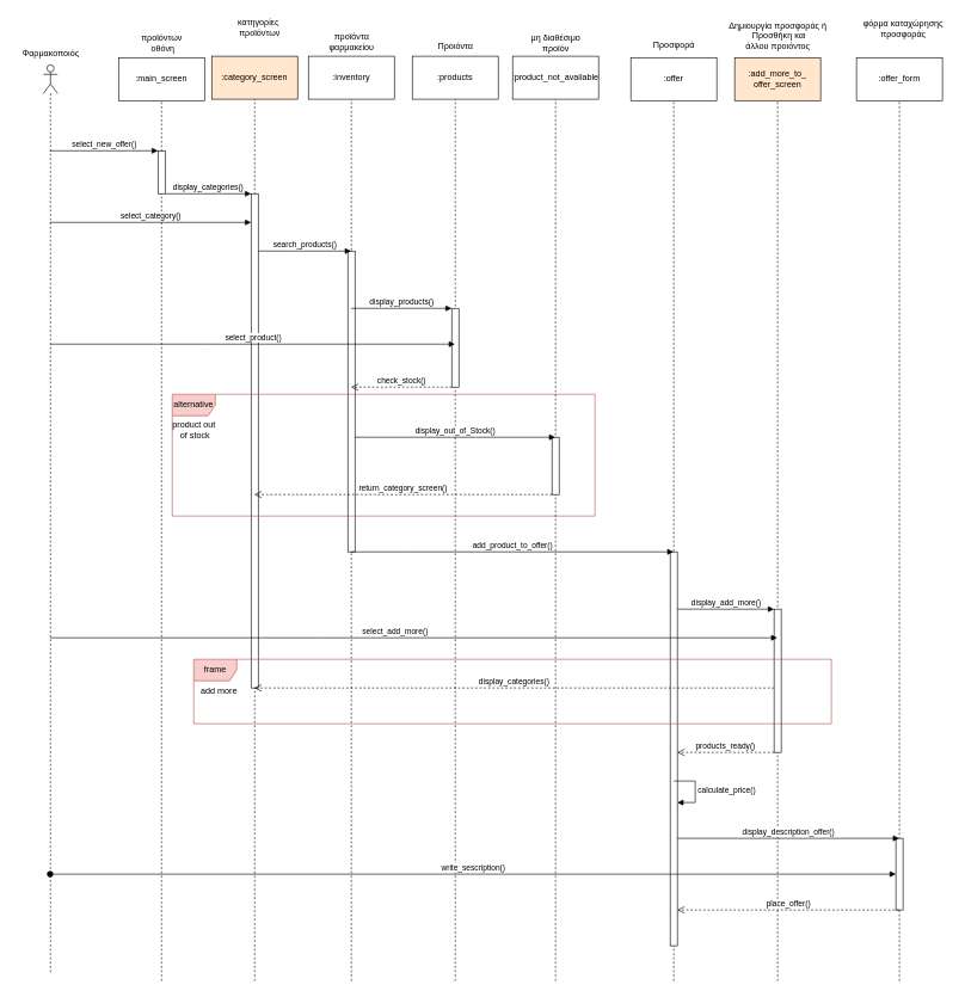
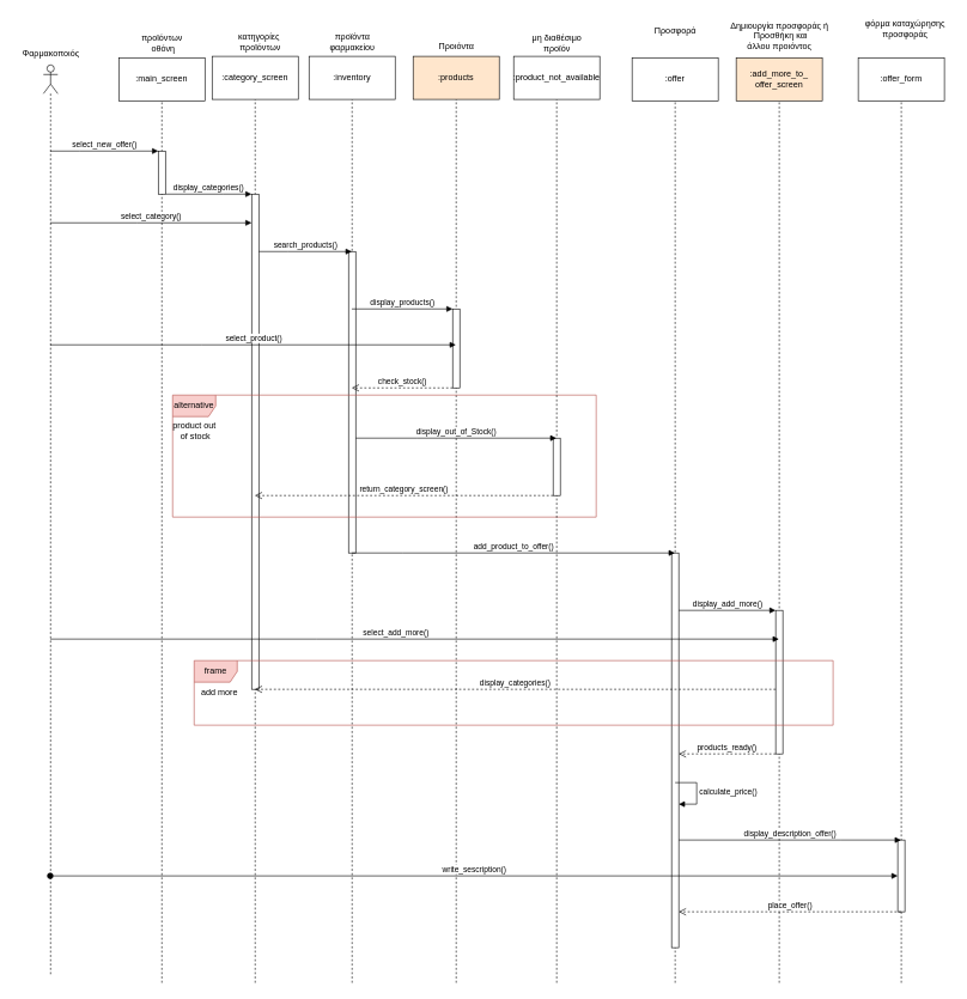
  <mxCell id="0" />
  <mxCell id="1" parent="0" />
  <mxCell id="2" value="" style="shape=umlLifeline;perimeter=lifelinePerimeter;whiteSpace=wrap;html=1;container=1;dropTarget=0;collapsible=0;recursiveResize=0;outlineConnect=0;portConstraint=eastwest;newEdgeStyle={&quot;edgeStyle&quot;:&quot;elbowEdgeStyle&quot;,&quot;elbow&quot;:&quot;vertical&quot;,&quot;curved&quot;:0,&quot;rounded&quot;:0};participant=umlActor;" parent="1" vertex="1"><mxGeometry x="60" y="90" width="20" height="1270" as="geometry" /></mxCell>
  <mxCell id="3" value="Φαρμακοποιός" style="text;html=1;align=center;verticalAlign=middle;resizable=0;points=[];autosize=1;strokeColor=none;fillColor=none;" parent="1" vertex="1"><mxGeometry x="20" y="60" width="100" height="30" as="geometry" /></mxCell>
  <mxCell id="4" value="" style="shape=umlLifeline;perimeter=lifelinePerimeter;whiteSpace=wrap;html=1;container=1;dropTarget=0;collapsible=0;recursiveResize=0;outlineConnect=0;portConstraint=eastwest;newEdgeStyle={&quot;edgeStyle&quot;:&quot;elbowEdgeStyle&quot;,&quot;elbow&quot;:&quot;vertical&quot;,&quot;curved&quot;:0,&quot;rounded&quot;:0};participant=umlBoundary;" parent="1" vertex="1"><mxGeometry x="200" y="90" width="50" height="1280" as="geometry" /></mxCell>
  <mxCell id="5" value="" style="html=1;points=[];perimeter=orthogonalPerimeter;outlineConnect=0;targetShapes=umlLifeline;portConstraint=eastwest;newEdgeStyle={&quot;edgeStyle&quot;:&quot;elbowEdgeStyle&quot;,&quot;elbow&quot;:&quot;vertical&quot;,&quot;curved&quot;:0,&quot;rounded&quot;:0};" parent="4" vertex="1"><mxGeometry x="20" y="120" width="10" height="60" as="geometry" /></mxCell>
  <mxCell id="6" value="προϊόντων&lt;br&gt;&amp;nbsp;οθόνη" style="text;html=1;align=center;verticalAlign=middle;resizable=0;points=[];autosize=1;strokeColor=none;fillColor=none;" parent="1" vertex="1"><mxGeometry x="195" y="40" width="60" height="40" as="geometry" /></mxCell>
  <mxCell id="7" value="" style="shape=umlLifeline;perimeter=lifelinePerimeter;whiteSpace=wrap;html=1;container=1;dropTarget=0;collapsible=0;recursiveResize=0;outlineConnect=0;portConstraint=eastwest;newEdgeStyle={&quot;edgeStyle&quot;:&quot;elbowEdgeStyle&quot;,&quot;elbow&quot;:&quot;vertical&quot;,&quot;curved&quot;:0,&quot;rounded&quot;:0};participant=umlBoundary;" parent="1" vertex="1"><mxGeometry x="330" y="90" width="50" height="1280" as="geometry" /></mxCell>
  <mxCell id="8" value="" style="html=1;points=[];perimeter=orthogonalPerimeter;outlineConnect=0;targetShapes=umlLifeline;portConstraint=eastwest;newEdgeStyle={&quot;edgeStyle&quot;:&quot;elbowEdgeStyle&quot;,&quot;elbow&quot;:&quot;vertical&quot;,&quot;curved&quot;:0,&quot;rounded&quot;:0};" parent="7" vertex="1"><mxGeometry x="20" y="180" width="10" height="690" as="geometry" /></mxCell>
- <mxCell id="9" value="κατηγορίες&lt;br&gt;&amp;nbsp;προϊόντων" style="text;html=1;align=center;verticalAlign=middle;resizable=0;points=[];autosize=1;strokeColor=none;fillColor=none;" parent="1" vertex="1"><mxGeometry x="320" y="18" width="80" height="40" as="geometry" /></mxCell>
+ <mxCell id="9" value="κατηγορίες&lt;br&gt;&amp;nbsp;προϊόντων" style="text;html=1;align=center;verticalAlign=middle;resizable=0;points=[];autosize=1;strokeColor=none;fillColor=none;" parent="1" vertex="1"><mxGeometry x="320" y="38" width="80" height="40" as="geometry" /></mxCell>
  <mxCell id="10" value="" style="shape=umlLifeline;perimeter=lifelinePerimeter;whiteSpace=wrap;html=1;container=1;dropTarget=0;collapsible=0;recursiveResize=0;outlineConnect=0;portConstraint=eastwest;newEdgeStyle={&quot;edgeStyle&quot;:&quot;elbowEdgeStyle&quot;,&quot;elbow&quot;:&quot;vertical&quot;,&quot;curved&quot;:0,&quot;rounded&quot;:0};participant=umlEntity;" parent="1" vertex="1"><mxGeometry x="470" y="90" width="40" height="1280" as="geometry" /></mxCell>
  <mxCell id="11" value="" style="html=1;points=[];perimeter=orthogonalPerimeter;outlineConnect=0;targetShapes=umlLifeline;portConstraint=eastwest;newEdgeStyle={&quot;edgeStyle&quot;:&quot;elbowEdgeStyle&quot;,&quot;elbow&quot;:&quot;vertical&quot;,&quot;curved&quot;:0,&quot;rounded&quot;:0};" parent="10" vertex="1"><mxGeometry x="15" y="260" width="10" height="420" as="geometry" /></mxCell>
  <mxCell id="12" value="προϊόντα&lt;br style=&quot;border-color: var(--border-color); background-color: rgb(255, 255, 255);&quot;&gt;&lt;span style=&quot;background-color: rgb(255, 255, 255);&quot;&gt;φαρμακείου&lt;/span&gt;" style="text;html=1;align=center;verticalAlign=middle;resizable=0;points=[];autosize=1;strokeColor=none;fillColor=none;" parent="1" vertex="1"><mxGeometry x="445" y="38" width="90" height="40" as="geometry" /></mxCell>
  <mxCell id="13" value="" style="shape=umlLifeline;perimeter=lifelinePerimeter;whiteSpace=wrap;html=1;container=1;dropTarget=0;collapsible=0;recursiveResize=0;outlineConnect=0;portConstraint=eastwest;newEdgeStyle={&quot;edgeStyle&quot;:&quot;elbowEdgeStyle&quot;,&quot;elbow&quot;:&quot;vertical&quot;,&quot;curved&quot;:0,&quot;rounded&quot;:0};participant=umlBoundary;" parent="1" vertex="1"><mxGeometry x="610" y="90" width="50" height="1280" as="geometry" /></mxCell>
  <mxCell id="14" value="" style="html=1;points=[];perimeter=orthogonalPerimeter;outlineConnect=0;targetShapes=umlLifeline;portConstraint=eastwest;newEdgeStyle={&quot;edgeStyle&quot;:&quot;elbowEdgeStyle&quot;,&quot;elbow&quot;:&quot;vertical&quot;,&quot;curved&quot;:0,&quot;rounded&quot;:0};" parent="13" vertex="1"><mxGeometry x="20" y="340" width="10" height="110" as="geometry" /></mxCell>
  <mxCell id="15" value="Προιόντα" style="text;html=1;align=center;verticalAlign=middle;resizable=0;points=[];autosize=1;strokeColor=none;fillColor=none;" parent="1" vertex="1"><mxGeometry x="600" y="50" width="70" height="30" as="geometry" /></mxCell>
  <mxCell id="16" value="check_stock()" style="html=1;verticalAlign=bottom;endArrow=open;dashed=1;endSize=8;edgeStyle=elbowEdgeStyle;elbow=vertical;curved=0;rounded=0;" parent="1" source="14" target="10" edge="1"><mxGeometry relative="1" as="geometry"><mxPoint x="600" y="540" as="sourcePoint" /><mxPoint x="520" y="540" as="targetPoint" /><Array as="points"><mxPoint x="530" y="540" /></Array></mxGeometry></mxCell>
  <mxCell id="17" value="alternative" style="shape=umlFrame;whiteSpace=wrap;html=1;pointerEvents=0;fillColor=#f8cecc;strokeColor=#b85450;" parent="1" vertex="1"><mxGeometry x="240" y="550" width="590" height="170" as="geometry" /></mxCell>
  <mxCell id="18" value="product out&lt;br&gt;&amp;nbsp;of stock" style="text;html=1;align=center;verticalAlign=middle;resizable=0;points=[];autosize=1;strokeColor=none;fillColor=none;" parent="1" vertex="1"><mxGeometry x="230" y="580" width="80" height="40" as="geometry" /></mxCell>
  <mxCell id="19" value="" style="shape=umlLifeline;perimeter=lifelinePerimeter;whiteSpace=wrap;html=1;container=1;dropTarget=0;collapsible=0;recursiveResize=0;outlineConnect=0;portConstraint=eastwest;newEdgeStyle={&quot;edgeStyle&quot;:&quot;elbowEdgeStyle&quot;,&quot;elbow&quot;:&quot;vertical&quot;,&quot;curved&quot;:0,&quot;rounded&quot;:0};participant=umlBoundary;" parent="1" vertex="1"><mxGeometry x="750" y="90" width="50" height="1280" as="geometry" /></mxCell>
  <mxCell id="20" value="" style="html=1;points=[];perimeter=orthogonalPerimeter;outlineConnect=0;targetShapes=umlLifeline;portConstraint=eastwest;newEdgeStyle={&quot;edgeStyle&quot;:&quot;elbowEdgeStyle&quot;,&quot;elbow&quot;:&quot;vertical&quot;,&quot;curved&quot;:0,&quot;rounded&quot;:0};" parent="19" vertex="1"><mxGeometry x="20" y="520" width="10" height="80" as="geometry" /></mxCell>
  <mxCell id="21" value="μη διαθέσιμο &lt;br&gt;προϊόν" style="text;html=1;align=center;verticalAlign=middle;resizable=0;points=[];autosize=1;strokeColor=none;fillColor=none;" parent="1" vertex="1"><mxGeometry x="730" y="40" width="90" height="40" as="geometry" /></mxCell>
  <mxCell id="22" value="return_category_screen()" style="html=1;verticalAlign=bottom;endArrow=open;dashed=1;endSize=8;edgeStyle=elbowEdgeStyle;elbow=vertical;curved=0;rounded=0;" parent="1" source="20" target="7" edge="1"><mxGeometry relative="1" as="geometry"><mxPoint x="600" y="690" as="sourcePoint" /><mxPoint x="520" y="690" as="targetPoint" /><Array as="points"><mxPoint x="400" y="690" /></Array></mxGeometry></mxCell>
  <mxCell id="23" value="" style="shape=umlLifeline;perimeter=lifelinePerimeter;whiteSpace=wrap;html=1;container=1;dropTarget=0;collapsible=0;recursiveResize=0;outlineConnect=0;portConstraint=eastwest;newEdgeStyle={&quot;edgeStyle&quot;:&quot;elbowEdgeStyle&quot;,&quot;elbow&quot;:&quot;vertical&quot;,&quot;curved&quot;:0,&quot;rounded&quot;:0};participant=umlEntity;" parent="1" vertex="1"><mxGeometry x="920" y="90" width="40" height="1280" as="geometry" /></mxCell>
  <mxCell id="24" value="" style="html=1;points=[];perimeter=orthogonalPerimeter;outlineConnect=0;targetShapes=umlLifeline;portConstraint=eastwest;newEdgeStyle={&quot;edgeStyle&quot;:&quot;elbowEdgeStyle&quot;,&quot;elbow&quot;:&quot;vertical&quot;,&quot;curved&quot;:0,&quot;rounded&quot;:0};" parent="23" vertex="1"><mxGeometry x="15" y="680" width="10" height="550" as="geometry" /></mxCell>
- <mxCell id="25" value="Προσφορά" style="text;html=1;align=center;verticalAlign=middle;resizable=0;points=[];autosize=1;strokeColor=none;fillColor=none;" parent="1" vertex="1"><mxGeometry x="900" y="48" width="80" height="30" as="geometry" /></mxCell>
+ <mxCell id="25" value="Προσφορά" style="text;html=1;align=center;verticalAlign=middle;resizable=0;points=[];autosize=1;strokeColor=none;fillColor=none;" parent="1" vertex="1"><mxGeometry x="900" y="28" width="80" height="30" as="geometry" /></mxCell>
  <mxCell id="26" value="" style="shape=umlLifeline;perimeter=lifelinePerimeter;whiteSpace=wrap;html=1;container=1;dropTarget=0;collapsible=0;recursiveResize=0;outlineConnect=0;portConstraint=eastwest;newEdgeStyle={&quot;edgeStyle&quot;:&quot;elbowEdgeStyle&quot;,&quot;elbow&quot;:&quot;vertical&quot;,&quot;curved&quot;:0,&quot;rounded&quot;:0};participant=umlBoundary;" parent="1" vertex="1"><mxGeometry x="1060" y="90" width="50" height="1280" as="geometry" /></mxCell>
  <mxCell id="27" value="" style="html=1;points=[];perimeter=orthogonalPerimeter;outlineConnect=0;targetShapes=umlLifeline;portConstraint=eastwest;newEdgeStyle={&quot;edgeStyle&quot;:&quot;elbowEdgeStyle&quot;,&quot;elbow&quot;:&quot;vertical&quot;,&quot;curved&quot;:0,&quot;rounded&quot;:0};" parent="26" vertex="1"><mxGeometry x="20" y="760" width="10" height="200" as="geometry" /></mxCell>
  <mxCell id="28" value="frame" style="shape=umlFrame;whiteSpace=wrap;html=1;pointerEvents=0;fillColor=#f8cecc;strokeColor=#b85450;" parent="1" vertex="1"><mxGeometry x="270" y="920" width="890" height="90" as="geometry" /></mxCell>
  <mxCell id="29" value="display_categories()" style="html=1;verticalAlign=bottom;endArrow=open;dashed=1;endSize=8;edgeStyle=elbowEdgeStyle;elbow=vertical;curved=0;rounded=0;" parent="1" source="27" target="7" edge="1"><mxGeometry relative="1" as="geometry"><mxPoint x="1060" y="960" as="sourcePoint" /><mxPoint x="980" y="960" as="targetPoint" /><Array as="points"><mxPoint x="400" y="960" /></Array></mxGeometry></mxCell>
  <mxCell id="30" value="add more" style="text;html=1;align=center;verticalAlign=middle;resizable=0;points=[];autosize=1;strokeColor=none;fillColor=none;" parent="1" vertex="1"><mxGeometry x="270" y="950" width="70" height="30" as="geometry" /></mxCell>
  <mxCell id="31" value="calculate_price()" style="html=1;align=left;spacingLeft=2;endArrow=block;rounded=0;edgeStyle=orthogonalEdgeStyle;curved=0;rounded=0;" parent="1" edge="1"><mxGeometry relative="1" as="geometry"><mxPoint x="940" y="1090" as="sourcePoint" /><Array as="points"><mxPoint x="970" y="1090" /><mxPoint x="970" y="1120" /></Array><mxPoint x="945" y="1120" as="targetPoint" /></mxGeometry></mxCell>
  <mxCell id="32" value="products_ready()" style="html=1;verticalAlign=bottom;endArrow=open;dashed=1;endSize=8;edgeStyle=elbowEdgeStyle;elbow=vertical;curved=0;rounded=0;" parent="1" source="27" target="24" edge="1"><mxGeometry relative="1" as="geometry"><mxPoint x="1060" y="1040" as="sourcePoint" /><mxPoint x="980" y="1040" as="targetPoint" /><Array as="points"><mxPoint x="980" y="1050" /></Array></mxGeometry></mxCell>
  <mxCell id="33" value="Δημιουργία προσφοράς ή&lt;br&gt;&amp;nbsp;Προσθήκη και &lt;br&gt;άλλου προιόντος" style="text;html=1;align=center;verticalAlign=middle;resizable=0;points=[];autosize=1;strokeColor=none;fillColor=none;" parent="1" vertex="1"><mxGeometry x="1005" y="20" width="160" height="60" as="geometry" /></mxCell>
  <mxCell id="34" value="" style="shape=umlLifeline;perimeter=lifelinePerimeter;whiteSpace=wrap;html=1;container=1;dropTarget=0;collapsible=0;recursiveResize=0;outlineConnect=0;portConstraint=eastwest;newEdgeStyle={&quot;edgeStyle&quot;:&quot;elbowEdgeStyle&quot;,&quot;elbow&quot;:&quot;vertical&quot;,&quot;curved&quot;:0,&quot;rounded&quot;:0};participant=umlBoundary;" parent="1" vertex="1"><mxGeometry x="1230" y="90" width="50" height="1280" as="geometry" /></mxCell>
  <mxCell id="35" value="" style="html=1;points=[];perimeter=orthogonalPerimeter;outlineConnect=0;targetShapes=umlLifeline;portConstraint=eastwest;newEdgeStyle={&quot;edgeStyle&quot;:&quot;elbowEdgeStyle&quot;,&quot;elbow&quot;:&quot;vertical&quot;,&quot;curved&quot;:0,&quot;rounded&quot;:0};" parent="34" vertex="1"><mxGeometry x="20" y="1080" width="10" height="100" as="geometry" /></mxCell>
  <mxCell id="36" value="φόρμα καταχώρησης&lt;br&gt;&amp;nbsp;προσφοράς&amp;nbsp;" style="text;html=1;align=center;verticalAlign=middle;resizable=0;points=[];autosize=1;strokeColor=none;fillColor=none;" parent="1" vertex="1"><mxGeometry x="1195" y="20" width="130" height="40" as="geometry" /></mxCell>
  <mxCell id="37" value="write_sescription()" style="html=1;verticalAlign=bottom;startArrow=oval;startFill=1;endArrow=block;startSize=8;edgeStyle=elbowEdgeStyle;elbow=vertical;curved=0;rounded=0;" parent="1" source="2" target="35" edge="1"><mxGeometry width="60" relative="1" as="geometry"><mxPoint x="246.8" y="1220" as="sourcePoint" /><mxPoint x="1170" y="1220" as="targetPoint" /></mxGeometry></mxCell>
  <mxCell id="38" value="place_offer()" style="html=1;verticalAlign=bottom;endArrow=open;dashed=1;endSize=8;edgeStyle=elbowEdgeStyle;elbow=vertical;curved=0;rounded=0;" parent="1" source="34" target="24" edge="1"><mxGeometry relative="1" as="geometry"><mxPoint x="1090" y="1260" as="sourcePoint" /><mxPoint x="1010" y="1260" as="targetPoint" /><Array as="points"><mxPoint x="1190" y="1270" /></Array></mxGeometry></mxCell>
  <mxCell id="39" value=":main_screen" style="rounded=0;whiteSpace=wrap;html=1;" parent="1" vertex="1"><mxGeometry x="165" y="80" width="120" height="60" as="geometry" /></mxCell>
- <mxCell id="40" value=":category_screen" style="whiteSpace=wrap;html=1;fillColor=#ffe6cc;" parent="1" vertex="1"><mxGeometry x="295" y="78" width="120" height="60" as="geometry" /></mxCell>
+ <mxCell id="40" value=":category_screen" style="whiteSpace=wrap;html=1;" parent="1" vertex="1"><mxGeometry x="295" y="78" width="120" height="60" as="geometry" /></mxCell>
  <mxCell id="41" value=":inventory" style="whiteSpace=wrap;html=1;" parent="1" vertex="1"><mxGeometry x="430" y="78" width="120" height="60" as="geometry" /></mxCell>
- <mxCell id="42" value=":products" style="whiteSpace=wrap;html=1;" parent="1" vertex="1"><mxGeometry x="575" y="78" width="120" height="60" as="geometry" /></mxCell>
+ <mxCell id="42" value=":products" style="whiteSpace=wrap;html=1;fillColor=#ffe6cc;" parent="1" vertex="1"><mxGeometry x="575" y="78" width="120" height="60" as="geometry" /></mxCell>
  <mxCell id="43" value=":product_not_available" style="whiteSpace=wrap;html=1;" parent="1" vertex="1"><mxGeometry x="715" y="78" width="120" height="60" as="geometry" /></mxCell>
  <mxCell id="44" value=":offer" style="whiteSpace=wrap;html=1;" parent="1" vertex="1"><mxGeometry x="880" y="80" width="120" height="60" as="geometry" /></mxCell>
  <mxCell id="45" value=":add_more_to_&lt;br&gt;offer_screen" style="whiteSpace=wrap;html=1;fillColor=#ffe6cc;" parent="1" vertex="1"><mxGeometry x="1025" y="80" width="120" height="60" as="geometry" /></mxCell>
  <mxCell id="46" value=":offer_form" style="whiteSpace=wrap;html=1;" parent="1" vertex="1"><mxGeometry x="1195" y="80" width="120" height="60" as="geometry" /></mxCell>
  <mxCell id="47" value="select_new_offer()" style="html=1;verticalAlign=bottom;endArrow=block;edgeStyle=elbowEdgeStyle;elbow=vertical;curved=0;rounded=0;" parent="1" source="2" target="5" edge="1"><mxGeometry width="80" relative="1" as="geometry"><mxPoint x="110" y="210" as="sourcePoint" /><mxPoint x="190" y="210" as="targetPoint" /><Array as="points"><mxPoint x="110" y="210" /></Array></mxGeometry></mxCell>
  <mxCell id="48" value="display_categories()" style="html=1;verticalAlign=bottom;endArrow=block;edgeStyle=elbowEdgeStyle;elbow=vertical;curved=0;rounded=0;" parent="1" source="5" target="8" edge="1"><mxGeometry width="80" relative="1" as="geometry"><mxPoint x="255" y="270" as="sourcePoint" /><mxPoint x="335" y="270" as="targetPoint" /><Array as="points"><mxPoint x="310" y="270" /></Array></mxGeometry></mxCell>
  <mxCell id="49" value="select_category()" style="html=1;verticalAlign=bottom;endArrow=block;edgeStyle=elbowEdgeStyle;elbow=vertical;curved=0;rounded=0;" parent="1" source="2" target="8" edge="1"><mxGeometry width="80" relative="1" as="geometry"><mxPoint x="150" y="330" as="sourcePoint" /><mxPoint x="230" y="330" as="targetPoint" /><Array as="points"><mxPoint x="190" y="310" /></Array></mxGeometry></mxCell>
  <mxCell id="50" value="search_products()" style="html=1;verticalAlign=bottom;endArrow=block;edgeStyle=elbowEdgeStyle;elbow=vertical;curved=0;rounded=0;" parent="1" source="8" target="10" edge="1"><mxGeometry width="80" relative="1" as="geometry"><mxPoint x="380" y="380" as="sourcePoint" /><mxPoint x="460" y="380" as="targetPoint" /><Array as="points"><mxPoint x="400" y="350" /></Array><mxPoint as="offset" /></mxGeometry></mxCell>
  <mxCell id="51" value="display_products()" style="html=1;verticalAlign=bottom;endArrow=block;edgeStyle=elbowEdgeStyle;elbow=vertical;curved=0;rounded=0;" parent="1" source="10" target="14" edge="1"><mxGeometry width="80" relative="1" as="geometry"><mxPoint x="530" y="440" as="sourcePoint" /><mxPoint x="610" y="440" as="targetPoint" /><Array as="points"><mxPoint x="600" y="430" /></Array><mxPoint as="offset" /></mxGeometry></mxCell>
  <mxCell id="52" value="select_product()" style="html=1;verticalAlign=bottom;endArrow=block;edgeStyle=elbowEdgeStyle;elbow=vertical;curved=0;rounded=0;" parent="1" source="2" target="13" edge="1"><mxGeometry width="80" relative="1" as="geometry"><mxPoint x="260" y="510" as="sourcePoint" /><mxPoint x="340" y="510" as="targetPoint" /><Array as="points"><mxPoint x="280" y="480" /><mxPoint x="200" y="500" /></Array></mxGeometry></mxCell>
  <mxCell id="53" value="display_out_of_Stock()" style="html=1;verticalAlign=bottom;endArrow=block;edgeStyle=elbowEdgeStyle;elbow=vertical;curved=0;rounded=0;" parent="1" source="11" target="19" edge="1"><mxGeometry width="80" relative="1" as="geometry"><mxPoint x="560" y="610" as="sourcePoint" /><mxPoint x="640" y="610" as="targetPoint" /><Array as="points"><mxPoint x="580" y="610" /></Array><mxPoint as="offset" /></mxGeometry></mxCell>
  <mxCell id="54" value="add_product_to_offer()" style="html=1;verticalAlign=bottom;endArrow=block;edgeStyle=elbowEdgeStyle;elbow=vertical;curved=0;rounded=0;" parent="1" source="10" target="23" edge="1"><mxGeometry width="80" relative="1" as="geometry"><mxPoint x="670" y="820" as="sourcePoint" /><mxPoint x="750" y="820" as="targetPoint" /><Array as="points"><mxPoint x="560" y="770" /></Array></mxGeometry></mxCell>
  <mxCell id="55" value="display_add_more()" style="html=1;verticalAlign=bottom;endArrow=block;edgeStyle=elbowEdgeStyle;elbow=vertical;curved=0;rounded=0;" parent="1" source="24" target="27" edge="1"><mxGeometry width="80" relative="1" as="geometry"><mxPoint x="970" y="850" as="sourcePoint" /><mxPoint x="1050" y="850" as="targetPoint" /><Array as="points"><mxPoint x="980" y="850" /></Array></mxGeometry></mxCell>
  <mxCell id="56" value="select_add_more()" style="html=1;verticalAlign=bottom;endArrow=block;edgeStyle=elbowEdgeStyle;elbow=vertical;curved=0;rounded=0;" parent="1" source="2" target="26" edge="1"><mxGeometry x="-0.053" width="80" relative="1" as="geometry"><mxPoint x="530" y="860" as="sourcePoint" /><mxPoint x="610" y="860" as="targetPoint" /><Array as="points"><mxPoint x="440" y="890" /><mxPoint x="160" y="860" /></Array><mxPoint as="offset" /></mxGeometry></mxCell>
  <mxCell id="57" value="display_description_offer()" style="html=1;verticalAlign=bottom;endArrow=block;edgeStyle=elbowEdgeStyle;elbow=vertical;curved=0;rounded=0;" parent="1" source="24" target="34" edge="1"><mxGeometry width="80" relative="1" as="geometry"><mxPoint x="1025" y="1200" as="sourcePoint" /><mxPoint x="1105" y="1200" as="targetPoint" /><Array as="points"><mxPoint x="1170" y="1170" /><mxPoint x="1180" y="1200" /></Array></mxGeometry></mxCell>
